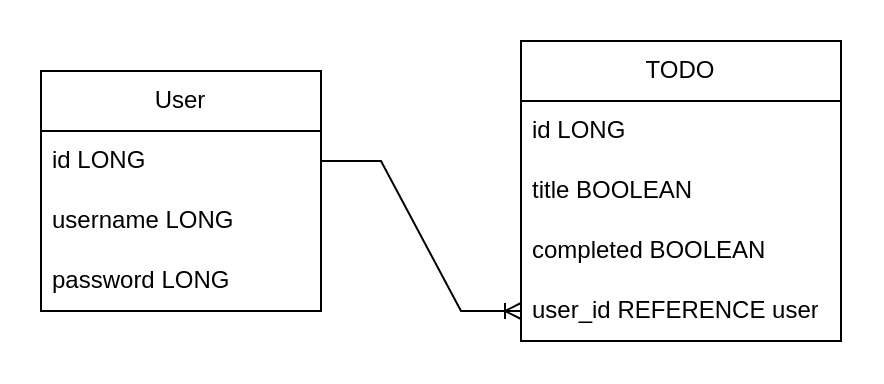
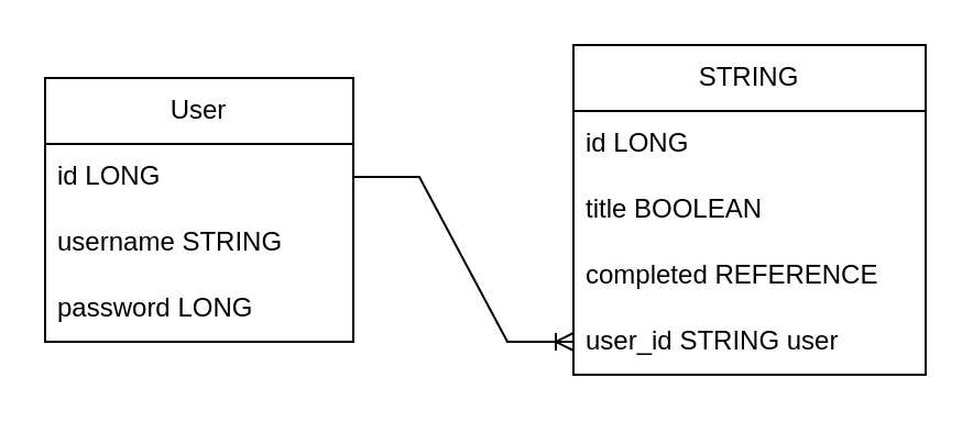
  <mxCell id="0" />
  <mxCell id="1" parent="0" />
  <mxCell id="2" value="User" style="swimlane;fontStyle=0;childLayout=stackLayout;horizontal=1;startSize=30;horizontalStack=0;resizeParent=1;resizeParentMax=0;resizeLast=0;collapsible=1;marginBottom=0;whiteSpace=wrap;html=1;" vertex="1" parent="1"><mxGeometry x="20" y="35" width="140" height="120" as="geometry" /></mxCell>
  <mxCell id="3" value="id LONG" style="text;strokeColor=none;fillColor=none;align=left;verticalAlign=middle;spacingLeft=4;spacingRight=4;overflow=hidden;points=[[0,0.5],[1,0.5]];portConstraint=eastwest;rotatable=0;whiteSpace=wrap;html=1;" vertex="1" parent="2"><mxGeometry y="30" width="140" height="30" as="geometry" /></mxCell>
- <mxCell id="4" value="username LONG" style="text;strokeColor=none;fillColor=none;align=left;verticalAlign=middle;spacingLeft=4;spacingRight=4;overflow=hidden;points=[[0,0.5],[1,0.5]];portConstraint=eastwest;rotatable=0;whiteSpace=wrap;html=1;" vertex="1" parent="2"><mxGeometry y="60" width="140" height="30" as="geometry" /></mxCell>
+ <mxCell id="4" value="username STRING" style="text;strokeColor=none;fillColor=none;align=left;verticalAlign=middle;spacingLeft=4;spacingRight=4;overflow=hidden;points=[[0,0.5],[1,0.5]];portConstraint=eastwest;rotatable=0;whiteSpace=wrap;html=1;" vertex="1" parent="2"><mxGeometry y="60" width="140" height="30" as="geometry" /></mxCell>
  <mxCell id="5" value="password LONG" style="text;strokeColor=none;fillColor=none;align=left;verticalAlign=middle;spacingLeft=4;spacingRight=4;overflow=hidden;points=[[0,0.5],[1,0.5]];portConstraint=eastwest;rotatable=0;whiteSpace=wrap;html=1;" vertex="1" parent="2"><mxGeometry y="90" width="140" height="30" as="geometry" /></mxCell>
- <mxCell id="6" value="TODO" style="swimlane;fontStyle=0;childLayout=stackLayout;horizontal=1;startSize=30;horizontalStack=0;resizeParent=1;resizeParentMax=0;resizeLast=0;collapsible=1;marginBottom=0;whiteSpace=wrap;html=1;" vertex="1" parent="1"><mxGeometry x="260" y="20" width="160" height="150" as="geometry" /></mxCell>
+ <mxCell id="6" value="STRING" style="swimlane;fontStyle=0;childLayout=stackLayout;horizontal=1;startSize=30;horizontalStack=0;resizeParent=1;resizeParentMax=0;resizeLast=0;collapsible=1;marginBottom=0;whiteSpace=wrap;html=1;" vertex="1" parent="1"><mxGeometry x="260" y="20" width="160" height="150" as="geometry" /></mxCell>
  <mxCell id="7" value="id LONG" style="text;strokeColor=none;fillColor=none;align=left;verticalAlign=middle;spacingLeft=4;spacingRight=4;overflow=hidden;points=[[0,0.5],[1,0.5]];portConstraint=eastwest;rotatable=0;whiteSpace=wrap;html=1;" vertex="1" parent="6"><mxGeometry y="30" width="160" height="30" as="geometry" /></mxCell>
  <mxCell id="8" value="title BOOLEAN" style="text;strokeColor=none;fillColor=none;align=left;verticalAlign=middle;spacingLeft=4;spacingRight=4;overflow=hidden;points=[[0,0.5],[1,0.5]];portConstraint=eastwest;rotatable=0;whiteSpace=wrap;html=1;" vertex="1" parent="6"><mxGeometry y="60" width="160" height="30" as="geometry" /></mxCell>
- <mxCell id="9" value="completed BOOLEAN" style="text;strokeColor=none;fillColor=none;align=left;verticalAlign=middle;spacingLeft=4;spacingRight=4;overflow=hidden;points=[[0,0.5],[1,0.5]];portConstraint=eastwest;rotatable=0;whiteSpace=wrap;html=1;" vertex="1" parent="6"><mxGeometry y="90" width="160" height="30" as="geometry" /></mxCell>
- <mxCell id="10" value="user_id REFERENCE user" style="text;strokeColor=none;fillColor=none;align=left;verticalAlign=middle;spacingLeft=4;spacingRight=4;overflow=hidden;points=[[0,0.5],[1,0.5]];portConstraint=eastwest;rotatable=0;whiteSpace=wrap;html=1;" vertex="1" parent="6"><mxGeometry y="120" width="160" height="30" as="geometry" /></mxCell>
+ <mxCell id="9" value="completed REFERENCE" style="text;strokeColor=none;fillColor=none;align=left;verticalAlign=middle;spacingLeft=4;spacingRight=4;overflow=hidden;points=[[0,0.5],[1,0.5]];portConstraint=eastwest;rotatable=0;whiteSpace=wrap;html=1;" vertex="1" parent="6"><mxGeometry y="90" width="160" height="30" as="geometry" /></mxCell>
+ <mxCell id="10" value="user_id STRING user" style="text;strokeColor=none;fillColor=none;align=left;verticalAlign=middle;spacingLeft=4;spacingRight=4;overflow=hidden;points=[[0,0.5],[1,0.5]];portConstraint=eastwest;rotatable=0;whiteSpace=wrap;html=1;" vertex="1" parent="6"><mxGeometry y="120" width="160" height="30" as="geometry" /></mxCell>
  <mxCell id="11" value="" style="edgeStyle=entityRelationEdgeStyle;fontSize=12;html=1;endArrow=ERoneToMany;rounded=0;exitX=1;exitY=0.5;exitDx=0;exitDy=0;entryX=0;entryY=0.5;entryDx=0;entryDy=0;" edge="1" parent="1" source="3" target="10"><mxGeometry width="100" height="100" relative="1" as="geometry"><mxPoint x="160" y="185" as="sourcePoint" /><mxPoint x="260" y="85" as="targetPoint" /></mxGeometry></mxCell>
